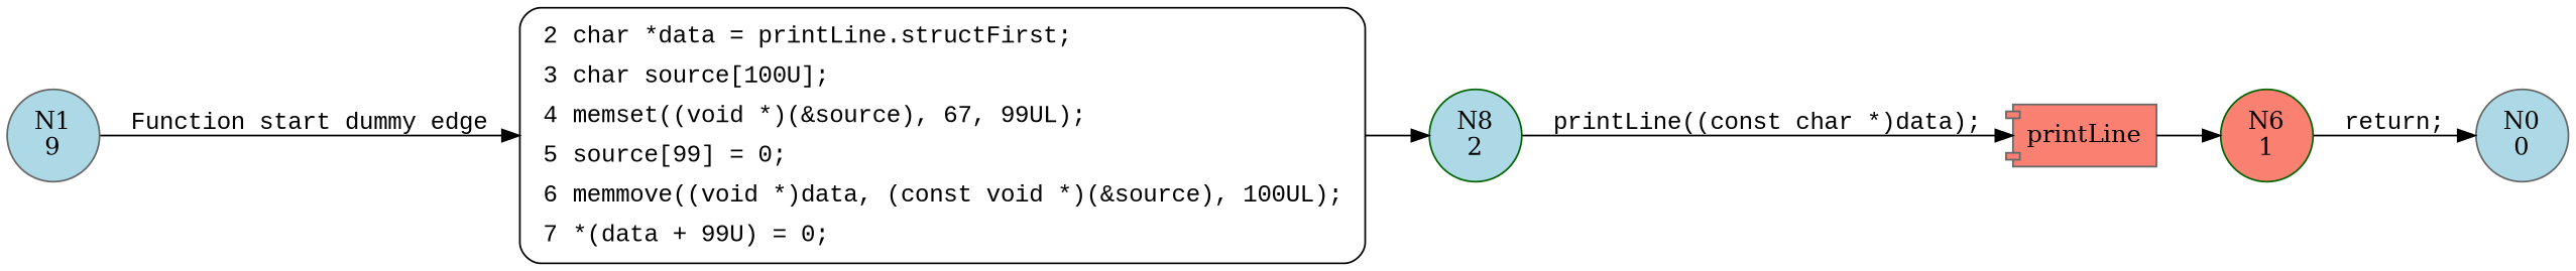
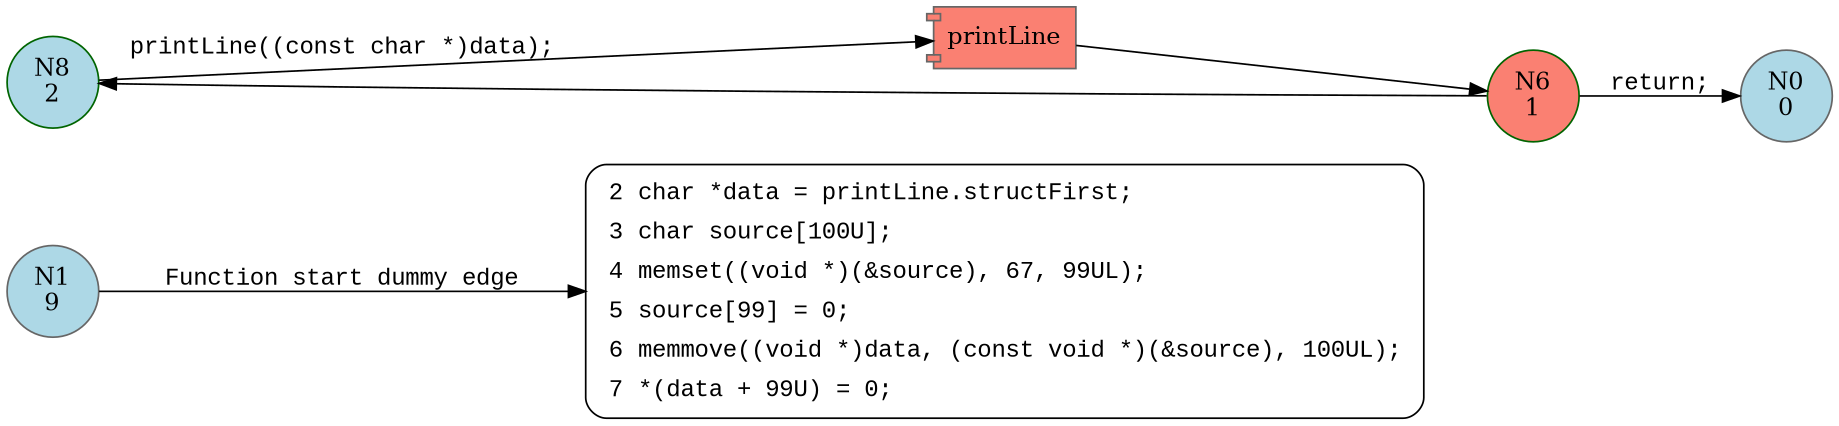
  digraph {
    rankdir=LR
    node [color=gray40 fillcolor=lightblue shape=circle style=filled]
    edge [fontname="Courier New"]
    n1 [label="N1\n9"]
    n2 [fillcolor=white fontname="Courier New" label=<<table border="0" cellborder="0" cellpadding="3" bgcolor="white"><tr><td align="right">2</td><td align="left">char *data = printLine.structFirst;</td></tr><tr><td align="right">3</td><td align="left">char source[100U];</td></tr><tr><td align="right">4</td><td align="left">memset((void *)(&amp;source), 67, 99UL);</td></tr><tr><td align="right">5</td><td align="left">source[99] = 0;</td></tr><tr><td align="right">6</td><td align="left">memmove((void *)data, (const void *)(&amp;source), 100UL);</td></tr><tr><td align="right">7</td><td align="left">*(data + 99U) = 0;</td></tr></table>> penwidth=1 shape=Mrecord style="filled,bold" color=""]
    n3 [color=darkgreen label="N8\n2"]
    n4 [fillcolor=salmon label=printLine shape=component]
    n5 [color=darkgreen fillcolor=salmon label="N6\n1"]
    n6 [label="N0\n0"]
    n1 -> n2 [label="Function start dummy edge"]
-   n2 -> n3 [fontname=""]
+   n5 -> n3 [fontname=""]
    n3 -> n4 [label="printLine((const char *)data);"]
    n4 -> n5
    n5 -> n6 [label="return;"]
  }
